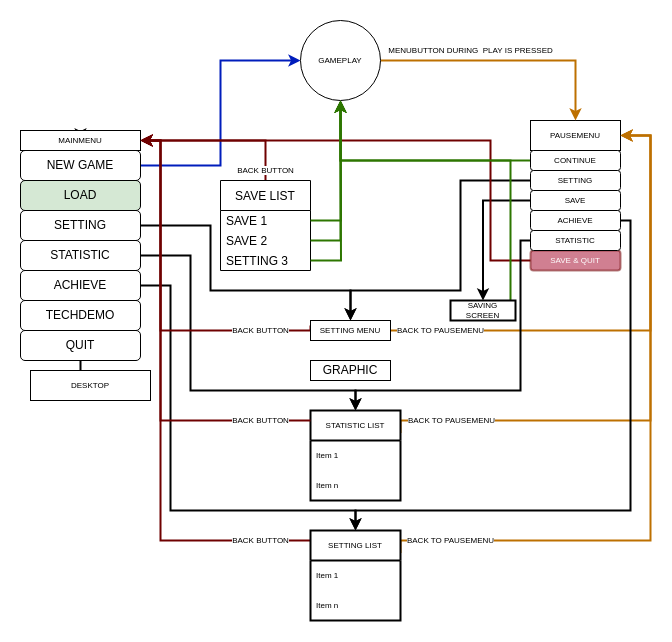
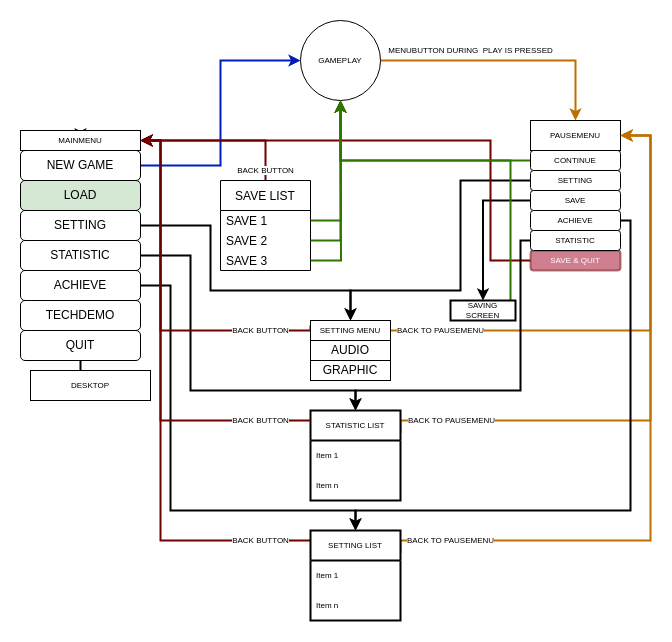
  <mxCell id="0" />
  <mxCell id="1" parent="0" />
  <mxCell id="2" style="edgeStyle=orthogonalEdgeStyle;rounded=0;jumpSize=9;orthogonalLoop=1;jettySize=auto;html=1;entryX=0;entryY=0.5;entryDx=0;entryDy=0;strokeColor=#001DBC;strokeWidth=2;fontSize=8;fontColor=#000000;fillColor=#0050ef;" edge="1" parent="1" source="3" target="29"><mxGeometry relative="1" as="geometry" /></mxCell>
  <mxCell id="3" value="NEW GAME" style="rounded=1;whiteSpace=wrap;html=1;" vertex="1" parent="1"><mxGeometry x="20" y="150" width="120" height="30" as="geometry" /></mxCell>
  <mxCell id="4" value="LOAD" style="rounded=1;whiteSpace=wrap;html=1;fillColor=#d5e8d4;" vertex="1" parent="1"><mxGeometry x="20" y="180" width="120" height="30" as="geometry" /></mxCell>
+ <mxCell id="5" style="edgeStyle=orthogonalEdgeStyle;rounded=0;orthogonalLoop=1;jettySize=auto;html=1;entryX=0.125;entryY=0.257;entryDx=0;entryDy=0;entryPerimeter=0;fontColor=#000000;" edge="1" parent="1" source="20" target="19"><mxGeometry relative="1" as="geometry" /></mxCell>
  <mxCell id="6" style="edgeStyle=orthogonalEdgeStyle;rounded=0;jumpSize=9;orthogonalLoop=1;jettySize=auto;html=1;entryX=0.5;entryY=0;entryDx=0;entryDy=0;strokeColor=default;strokeWidth=2;fontSize=8;fontColor=#000000;" edge="1" parent="1" source="7" target="23"><mxGeometry relative="1" as="geometry"><Array as="points"><mxPoint x="210" y="225" /><mxPoint x="210" y="290" /><mxPoint x="350" y="290" /></Array></mxGeometry></mxCell>
  <mxCell id="7" value="SETTING" style="rounded=1;whiteSpace=wrap;html=1;" vertex="1" parent="1"><mxGeometry x="20" y="210" width="120" height="30" as="geometry" /></mxCell>
  <mxCell id="8" style="edgeStyle=orthogonalEdgeStyle;rounded=0;jumpSize=9;orthogonalLoop=1;jettySize=auto;html=1;exitX=1;exitY=0.5;exitDx=0;exitDy=0;entryX=0.5;entryY=0;entryDx=0;entryDy=0;strokeColor=default;strokeWidth=2;fontSize=8;fontColor=#000000;" edge="1" parent="1" source="9" target="42"><mxGeometry relative="1" as="geometry"><Array as="points"><mxPoint x="190" y="255" /><mxPoint x="190" y="390" /><mxPoint x="355" y="390" /></Array></mxGeometry></mxCell>
  <mxCell id="9" value="STATISTIC" style="rounded=1;whiteSpace=wrap;html=1;" vertex="1" parent="1"><mxGeometry x="20" y="240" width="120" height="30" as="geometry" /></mxCell>
  <mxCell id="10" style="edgeStyle=orthogonalEdgeStyle;rounded=0;jumpSize=9;orthogonalLoop=1;jettySize=auto;html=1;exitX=1;exitY=0.5;exitDx=0;exitDy=0;entryX=0.5;entryY=0;entryDx=0;entryDy=0;strokeColor=default;strokeWidth=2;fontSize=8;fontColor=#000000;" edge="1" parent="1" source="11" target="50"><mxGeometry relative="1" as="geometry"><Array as="points"><mxPoint x="170" y="285" /><mxPoint x="170" y="510" /><mxPoint x="355" y="510" /></Array></mxGeometry></mxCell>
  <mxCell id="11" value="ACHIEVE" style="rounded=1;whiteSpace=wrap;html=1;" vertex="1" parent="1"><mxGeometry x="20" y="270" width="120" height="30" as="geometry" /></mxCell>
  <mxCell id="12" style="edgeStyle=orthogonalEdgeStyle;rounded=0;jumpSize=9;orthogonalLoop=1;jettySize=auto;html=1;strokeColor=default;strokeWidth=2;fontSize=8;fontColor=#000000;entryX=0.5;entryY=0;entryDx=0;entryDy=0;" edge="1" parent="1" source="13" target="26"><mxGeometry relative="1" as="geometry"><mxPoint x="-10" y="510" as="targetPoint" /></mxGeometry></mxCell>
  <mxCell id="13" value="QUIT" style="rounded=1;whiteSpace=wrap;html=1;" vertex="1" parent="1"><mxGeometry x="20" y="330" width="120" height="30" as="geometry" /></mxCell>
  <mxCell id="14" value="BACK BUTTON" style="edgeStyle=orthogonalEdgeStyle;rounded=0;jumpSize=9;orthogonalLoop=1;jettySize=auto;html=1;entryX=1;entryY=0.5;entryDx=0;entryDy=0;strokeColor=#6F0000;strokeWidth=2;fontSize=8;fontColor=#000000;fillColor=#a20025;" edge="1" parent="1" source="15" target="25"><mxGeometry x="-0.879" relative="1" as="geometry"><Array as="points"><mxPoint x="265" y="140" /></Array><mxPoint as="offset" /></mxGeometry></mxCell>
  <mxCell id="15" value="SAVE LIST" style="swimlane;fontStyle=0;childLayout=stackLayout;horizontal=1;startSize=30;horizontalStack=0;resizeParent=1;resizeParentMax=0;resizeLast=0;collapsible=1;marginBottom=0;labelBackgroundColor=default;labelBorderColor=none;gradientColor=none;strokeColor=default;" vertex="1" parent="1"><mxGeometry x="220" y="180" width="90" height="90" as="geometry"><mxRectangle x="440" y="170" width="70" height="30" as="alternateBounds" /></mxGeometry></mxCell>
  <mxCell id="16" value="SAVE 1" style="text;strokeColor=none;fillColor=none;align=left;verticalAlign=middle;spacingLeft=4;spacingRight=4;overflow=hidden;points=[[0,0.5],[1,0.5]];portConstraint=eastwest;rotatable=0;" vertex="1" parent="15"><mxGeometry y="30" width="90" height="20" as="geometry" /></mxCell>
  <mxCell id="17" value="SAVE 2" style="text;strokeColor=none;fillColor=none;align=left;verticalAlign=middle;spacingLeft=4;spacingRight=4;overflow=hidden;points=[[0,0.5],[1,0.5]];portConstraint=eastwest;rotatable=0;labelBackgroundColor=none;labelBorderColor=none;" vertex="1" parent="15"><mxGeometry y="50" width="90" height="20" as="geometry" /></mxCell>
- <mxCell id="18" value="SETTING 3" style="text;strokeColor=none;fillColor=none;align=left;verticalAlign=middle;spacingLeft=4;spacingRight=4;overflow=hidden;points=[[0,0.5],[1,0.5]];portConstraint=eastwest;rotatable=0;labelBorderColor=none;" vertex="1" parent="15"><mxGeometry y="70" width="90" height="20" as="geometry" /></mxCell>
+ <mxCell id="18" value="SAVE 3" style="text;strokeColor=none;fillColor=none;align=left;verticalAlign=middle;spacingLeft=4;spacingRight=4;overflow=hidden;points=[[0,0.5],[1,0.5]];portConstraint=eastwest;rotatable=0;labelBorderColor=none;" vertex="1" parent="15"><mxGeometry y="70" width="90" height="20" as="geometry" /></mxCell>
+ <mxCell id="19" value="AUDIO" style="rounded=0;whiteSpace=wrap;html=1;labelBackgroundColor=default;labelBorderColor=none;strokeColor=default;fontColor=#000000;gradientColor=none;" vertex="1" parent="1"><mxGeometry x="310" y="340" width="80" height="20" as="geometry" /></mxCell>
  <mxCell id="20" value="GRAPHIC" style="rounded=0;whiteSpace=wrap;html=1;labelBackgroundColor=default;labelBorderColor=none;strokeColor=default;fontColor=#000000;gradientColor=none;" vertex="1" parent="1"><mxGeometry x="310" y="360" width="80" height="20" as="geometry" /></mxCell>
  <mxCell id="21" value="BACK BUTTON" style="edgeStyle=orthogonalEdgeStyle;orthogonalLoop=1;jettySize=auto;html=1;exitX=0;exitY=0.25;exitDx=0;exitDy=0;entryX=1;entryY=0.5;entryDx=0;entryDy=0;fontSize=8;fontColor=#000000;rounded=0;strokeWidth=2;fillColor=#a20025;strokeColor=#6F0000;" edge="1" parent="1" source="23" target="25"><mxGeometry x="-0.699" relative="1" as="geometry"><Array as="points"><mxPoint x="310" y="330" /><mxPoint x="160" y="330" /><mxPoint x="160" y="140" /></Array><mxPoint as="offset" /></mxGeometry></mxCell>
  <mxCell id="22" value="BACK TO PAUSEMENU" style="edgeStyle=orthogonalEdgeStyle;rounded=0;jumpSize=9;orthogonalLoop=1;jettySize=auto;html=1;entryX=1;entryY=0.5;entryDx=0;entryDy=0;strokeColor=#BD7000;strokeWidth=2;fontSize=8;fontColor=#000000;fillColor=#f0a30a;" edge="1" parent="1" source="23" target="27"><mxGeometry x="-0.794" relative="1" as="geometry"><Array as="points"><mxPoint x="650" y="330" /><mxPoint x="650" y="135" /></Array><mxPoint as="offset" /></mxGeometry></mxCell>
  <mxCell id="23" value="&lt;p style=&quot;line-height: 1.2; font-size: 8px;&quot;&gt;SETTING MENU&lt;/p&gt;" style="rounded=0;whiteSpace=wrap;html=1;labelBackgroundColor=none;labelBorderColor=none;strokeColor=default;fontColor=#000000;gradientColor=none;spacing=0;" vertex="1" parent="1"><mxGeometry x="310" y="320" width="80" height="20" as="geometry" /></mxCell>
  <mxCell id="24" style="edgeStyle=orthogonalEdgeStyle;rounded=0;jumpSize=9;orthogonalLoop=1;jettySize=auto;html=1;exitX=0.5;exitY=0;exitDx=0;exitDy=0;strokeColor=default;strokeWidth=2;fontSize=8;fontColor=#000000;" edge="1" parent="1" source="25"><mxGeometry relative="1" as="geometry"><mxPoint x="80" y="140" as="targetPoint" /></mxGeometry></mxCell>
  <mxCell id="25" value="MAINMENU" style="rounded=0;whiteSpace=wrap;html=1;labelBackgroundColor=none;labelBorderColor=none;strokeColor=default;fontSize=8;fontColor=#000000;gradientColor=none;" vertex="1" parent="1"><mxGeometry x="20" y="130" width="120" height="20" as="geometry" /></mxCell>
  <mxCell id="26" value="DESKTOP" style="rounded=0;whiteSpace=wrap;html=1;labelBackgroundColor=none;labelBorderColor=none;strokeColor=default;fontSize=8;fontColor=#000000;gradientColor=none;" vertex="1" parent="1"><mxGeometry x="30" y="370" width="120" height="30" as="geometry" /></mxCell>
  <mxCell id="27" value="PAUSEMENU" style="rounded=0;whiteSpace=wrap;html=1;labelBackgroundColor=none;labelBorderColor=none;strokeColor=default;fontSize=8;fontColor=#000000;gradientColor=none;" vertex="1" parent="1"><mxGeometry x="530" y="120" width="90" height="30" as="geometry" /></mxCell>
  <mxCell id="28" value="MENUBUTTON DURING&amp;nbsp; PLAY IS PRESSED" style="edgeStyle=orthogonalEdgeStyle;rounded=0;jumpSize=9;orthogonalLoop=1;jettySize=auto;html=1;exitX=1;exitY=0.5;exitDx=0;exitDy=0;entryX=0.5;entryY=0;entryDx=0;entryDy=0;strokeColor=#BD7000;strokeWidth=2;fontSize=8;fontColor=#000000;fillColor=#f0a30a;" edge="1" parent="1" source="29" target="27"><mxGeometry x="-0.294" y="10" relative="1" as="geometry"><mxPoint as="offset" /></mxGeometry></mxCell>
  <mxCell id="29" value="GAMEPLAY" style="ellipse;whiteSpace=wrap;html=1;aspect=fixed;labelBackgroundColor=none;labelBorderColor=none;strokeColor=default;fontSize=8;fontColor=#000000;gradientColor=none;" vertex="1" parent="1"><mxGeometry x="300" y="20" width="80" height="80" as="geometry" /></mxCell>
  <mxCell id="30" style="edgeStyle=orthogonalEdgeStyle;rounded=0;jumpSize=9;orthogonalLoop=1;jettySize=auto;html=1;exitX=0;exitY=0.5;exitDx=0;exitDy=0;strokeColor=#2D7600;strokeWidth=2;fontSize=8;fontColor=#000000;fillColor=#60a917;" edge="1" parent="1" source="31" target="29"><mxGeometry relative="1" as="geometry" /></mxCell>
  <mxCell id="31" value="CONTINUE" style="rounded=1;whiteSpace=wrap;html=1;labelBackgroundColor=none;labelBorderColor=none;strokeColor=default;fontSize=8;fontColor=#000000;gradientColor=none;" vertex="1" parent="1"><mxGeometry x="530" y="150" width="90" height="20" as="geometry" /></mxCell>
  <mxCell id="32" style="edgeStyle=orthogonalEdgeStyle;rounded=0;jumpSize=9;orthogonalLoop=1;jettySize=auto;html=1;exitX=0;exitY=0.5;exitDx=0;exitDy=0;entryX=0.5;entryY=0;entryDx=0;entryDy=0;strokeColor=default;strokeWidth=2;fontSize=8;fontColor=#000000;" edge="1" parent="1" source="33" target="23"><mxGeometry relative="1" as="geometry"><Array as="points"><mxPoint x="460" y="180" /><mxPoint x="460" y="290" /><mxPoint x="350" y="290" /></Array></mxGeometry></mxCell>
  <mxCell id="33" value="SETTING" style="rounded=1;whiteSpace=wrap;html=1;labelBackgroundColor=none;labelBorderColor=none;strokeColor=default;fontSize=8;fontColor=#000000;gradientColor=none;" vertex="1" parent="1"><mxGeometry x="530" y="170" width="90" height="20" as="geometry" /></mxCell>
  <mxCell id="34" style="edgeStyle=orthogonalEdgeStyle;rounded=0;jumpSize=9;orthogonalLoop=1;jettySize=auto;html=1;strokeColor=default;strokeWidth=2;fontSize=8;fontColor=#000000;" edge="1" parent="1" source="35" target="39"><mxGeometry relative="1" as="geometry" /></mxCell>
  <mxCell id="35" value="SAVE" style="rounded=1;whiteSpace=wrap;html=1;labelBackgroundColor=none;labelBorderColor=none;strokeColor=default;fontSize=8;fontColor=#000000;gradientColor=none;" vertex="1" parent="1"><mxGeometry x="530" y="190" width="90" height="20" as="geometry" /></mxCell>
  <mxCell id="36" style="edgeStyle=orthogonalEdgeStyle;rounded=0;jumpSize=9;orthogonalLoop=1;jettySize=auto;html=1;entryX=1;entryY=0.5;entryDx=0;entryDy=0;strokeColor=#6F0000;strokeWidth=2;fontSize=8;fontColor=#000000;fillColor=#a20025;" edge="1" parent="1" source="37" target="25"><mxGeometry relative="1" as="geometry"><Array as="points"><mxPoint x="490" y="260" /><mxPoint x="490" y="140" /></Array></mxGeometry></mxCell>
  <mxCell id="37" value="SAVE &amp;amp; QUIT" style="rounded=1;whiteSpace=wrap;html=1;labelBackgroundColor=none;labelBorderColor=none;strokeColor=#6F0000;fontSize=8;fontColor=#ffffff;fillColor=#a20025;opacity=50;strokeWidth=2;" vertex="1" parent="1"><mxGeometry x="530" y="250" width="90" height="20" as="geometry" /></mxCell>
  <mxCell id="38" style="edgeStyle=orthogonalEdgeStyle;rounded=0;jumpSize=9;orthogonalLoop=1;jettySize=auto;html=1;entryX=0.5;entryY=1;entryDx=0;entryDy=0;strokeColor=#2D7600;strokeWidth=2;fontSize=8;fontColor=#000000;fillColor=#60a917;" edge="1" parent="1" source="39" target="29"><mxGeometry relative="1" as="geometry"><Array as="points"><mxPoint x="510" y="160" /><mxPoint x="340" y="160" /></Array></mxGeometry></mxCell>
  <mxCell id="39" value="SAVING SCREEN" style="whiteSpace=wrap;html=1;labelBackgroundColor=none;labelBorderColor=none;strokeColor=default;fontSize=8;fontColor=#000000;gradientColor=none;strokeWidth=2;rounded=0;" vertex="1" parent="1"><mxGeometry x="450" y="300" width="65" height="20" as="geometry" /></mxCell>
  <mxCell id="40" style="edgeStyle=orthogonalEdgeStyle;rounded=0;jumpSize=9;orthogonalLoop=1;jettySize=auto;html=1;strokeColor=#2D7600;strokeWidth=2;fontSize=8;fontColor=#000000;fillColor=#60a917;" edge="1" parent="1" source="16"><mxGeometry relative="1" as="geometry"><mxPoint x="340" y="100" as="targetPoint" /></mxGeometry></mxCell>
  <mxCell id="41" value="BACK TO PAUSEMENU" style="edgeStyle=orthogonalEdgeStyle;rounded=0;jumpSize=9;orthogonalLoop=1;jettySize=auto;html=1;exitX=1;exitY=0.25;exitDx=0;exitDy=0;entryX=1;entryY=0.5;entryDx=0;entryDy=0;strokeColor=#BD7000;strokeWidth=2;fontSize=8;fontColor=#000000;fillColor=#f0a30a;" edge="1" parent="1" source="42" target="27"><mxGeometry x="-0.783" relative="1" as="geometry"><Array as="points"><mxPoint x="400" y="420" /><mxPoint x="650" y="420" /><mxPoint x="650" y="135" /></Array><mxPoint as="offset" /></mxGeometry></mxCell>
  <mxCell id="42" value="STATISTIC LIST" style="swimlane;fontStyle=0;childLayout=stackLayout;horizontal=1;startSize=30;horizontalStack=0;resizeParent=1;resizeParentMax=0;resizeLast=0;collapsible=1;marginBottom=0;labelBackgroundColor=none;labelBorderColor=none;strokeColor=default;strokeWidth=2;fontSize=8;fontColor=#000000;gradientColor=none;html=0;" vertex="1" parent="1"><mxGeometry x="310" y="410" width="90" height="90" as="geometry" /></mxCell>
  <mxCell id="43" value="Item 1" style="text;strokeColor=none;fillColor=none;align=left;verticalAlign=middle;spacingLeft=4;spacingRight=4;overflow=hidden;points=[[0,0.5],[1,0.5]];portConstraint=eastwest;rotatable=0;labelBackgroundColor=none;labelBorderColor=none;strokeWidth=2;fontSize=8;fontColor=#000000;html=0;" vertex="1" parent="42"><mxGeometry y="30" width="90" height="30" as="geometry" /></mxCell>
  <mxCell id="44" value="Item n" style="text;strokeColor=none;fillColor=none;align=left;verticalAlign=middle;spacingLeft=4;spacingRight=4;overflow=hidden;points=[[0,0.5],[1,0.5]];portConstraint=eastwest;rotatable=0;labelBackgroundColor=none;labelBorderColor=none;strokeWidth=2;fontSize=8;fontColor=#000000;html=0;" vertex="1" parent="42"><mxGeometry y="60" width="90" height="30" as="geometry" /></mxCell>
  <mxCell id="45" value="BACK BUTTON" style="edgeStyle=orthogonalEdgeStyle;rounded=0;jumpSize=9;orthogonalLoop=1;jettySize=auto;html=1;strokeColor=#6F0000;strokeWidth=2;fontSize=8;fontColor=#000000;fillColor=#a20025;" edge="1" parent="1" target="25"><mxGeometry x="-0.778" relative="1" as="geometry"><mxPoint x="310" y="420" as="sourcePoint" /><Array as="points"><mxPoint x="160" y="420" /><mxPoint x="160" y="140" /></Array><mxPoint as="offset" /></mxGeometry></mxCell>
  <mxCell id="46" style="edgeStyle=orthogonalEdgeStyle;rounded=0;jumpSize=9;orthogonalLoop=1;jettySize=auto;html=1;entryX=0.5;entryY=0;entryDx=0;entryDy=0;strokeColor=default;strokeWidth=2;fontSize=8;fontColor=#000000;" edge="1" parent="1" source="47" target="50"><mxGeometry relative="1" as="geometry"><Array as="points"><mxPoint x="630" y="220" /><mxPoint x="630" y="510" /><mxPoint x="355" y="510" /></Array></mxGeometry></mxCell>
  <mxCell id="47" value="ACHIEVE" style="rounded=1;whiteSpace=wrap;html=1;labelBackgroundColor=none;labelBorderColor=none;strokeColor=default;fontSize=8;fontColor=#000000;gradientColor=none;" vertex="1" parent="1"><mxGeometry x="530" y="210" width="90" height="20" as="geometry" /></mxCell>
  <mxCell id="48" value="BACK BUTTON" style="edgeStyle=orthogonalEdgeStyle;rounded=0;jumpSize=9;orthogonalLoop=1;jettySize=auto;html=1;entryX=1;entryY=0.5;entryDx=0;entryDy=0;strokeColor=#6F0000;strokeWidth=2;fontSize=8;fontColor=#000000;fillColor=#a20025;" edge="1" parent="1" source="50" target="25"><mxGeometry x="-0.825" relative="1" as="geometry"><Array as="points"><mxPoint x="160" y="540" /><mxPoint x="160" y="140" /></Array><mxPoint as="offset" /></mxGeometry></mxCell>
  <mxCell id="49" value="BACK TO PAUSEMENU" style="edgeStyle=orthogonalEdgeStyle;rounded=0;jumpSize=9;orthogonalLoop=1;jettySize=auto;html=1;exitX=1;exitY=0.25;exitDx=0;exitDy=0;entryX=1;entryY=0.5;entryDx=0;entryDy=0;strokeColor=#BD7000;strokeWidth=2;fontSize=8;fontColor=#000000;fillColor=#f0a30a;" edge="1" parent="1" source="50" target="27"><mxGeometry x="-0.821" relative="1" as="geometry"><Array as="points"><mxPoint x="400" y="540" /><mxPoint x="650" y="540" /><mxPoint x="650" y="135" /></Array><mxPoint as="offset" /></mxGeometry></mxCell>
  <mxCell id="50" value="SETTING LIST" style="swimlane;fontStyle=0;childLayout=stackLayout;horizontal=1;startSize=30;horizontalStack=0;resizeParent=1;resizeParentMax=0;resizeLast=0;collapsible=1;marginBottom=0;labelBackgroundColor=none;labelBorderColor=none;strokeColor=default;strokeWidth=2;fontSize=8;fontColor=#000000;gradientColor=none;html=0;" vertex="1" parent="1"><mxGeometry x="310" y="530" width="90" height="90" as="geometry" /></mxCell>
  <mxCell id="51" value="Item 1" style="text;strokeColor=none;fillColor=none;align=left;verticalAlign=middle;spacingLeft=4;spacingRight=4;overflow=hidden;points=[[0,0.5],[1,0.5]];portConstraint=eastwest;rotatable=0;labelBackgroundColor=none;labelBorderColor=none;strokeWidth=2;fontSize=8;fontColor=#000000;html=0;" vertex="1" parent="50"><mxGeometry y="30" width="90" height="30" as="geometry" /></mxCell>
  <mxCell id="52" value="Item n" style="text;strokeColor=none;fillColor=none;align=left;verticalAlign=middle;spacingLeft=4;spacingRight=4;overflow=hidden;points=[[0,0.5],[1,0.5]];portConstraint=eastwest;rotatable=0;labelBackgroundColor=none;labelBorderColor=none;strokeWidth=2;fontSize=8;fontColor=#000000;html=0;" vertex="1" parent="50"><mxGeometry y="60" width="90" height="30" as="geometry" /></mxCell>
  <mxCell id="53" style="edgeStyle=orthogonalEdgeStyle;rounded=0;jumpSize=9;orthogonalLoop=1;jettySize=auto;html=1;entryX=0.5;entryY=1;entryDx=0;entryDy=0;strokeColor=#2D7600;strokeWidth=2;fontSize=8;fontColor=#000000;fillColor=#60a917;" edge="1" parent="1" source="17" target="29"><mxGeometry relative="1" as="geometry" /></mxCell>
  <mxCell id="54" style="edgeStyle=orthogonalEdgeStyle;rounded=0;jumpSize=9;orthogonalLoop=1;jettySize=auto;html=1;exitX=1;exitY=0.5;exitDx=0;exitDy=0;strokeColor=#2D7600;strokeWidth=2;fontSize=8;fontColor=#000000;fillColor=#60a917;" edge="1" parent="1" source="18"><mxGeometry relative="1" as="geometry"><mxPoint x="340" y="100" as="targetPoint" /></mxGeometry></mxCell>
  <mxCell id="55" style="edgeStyle=orthogonalEdgeStyle;rounded=0;jumpSize=9;orthogonalLoop=1;jettySize=auto;html=1;entryX=0.5;entryY=0;entryDx=0;entryDy=0;strokeColor=default;strokeWidth=2;fontSize=8;fontColor=#000000;" edge="1" parent="1" source="56" target="42"><mxGeometry relative="1" as="geometry"><Array as="points"><mxPoint x="520" y="240" /><mxPoint x="520" y="390" /><mxPoint x="355" y="390" /></Array></mxGeometry></mxCell>
  <mxCell id="56" value="STATISTIC" style="rounded=1;whiteSpace=wrap;html=1;labelBackgroundColor=none;labelBorderColor=none;strokeColor=default;fontSize=8;fontColor=#000000;gradientColor=none;" vertex="1" parent="1"><mxGeometry x="530" y="230" width="90" height="20" as="geometry" /></mxCell>
  <mxCell id="57" value="TECHDEMO" style="rounded=1;whiteSpace=wrap;html=1;" vertex="1" parent="1"><mxGeometry x="20" y="300" width="120" height="30" as="geometry" /></mxCell>
